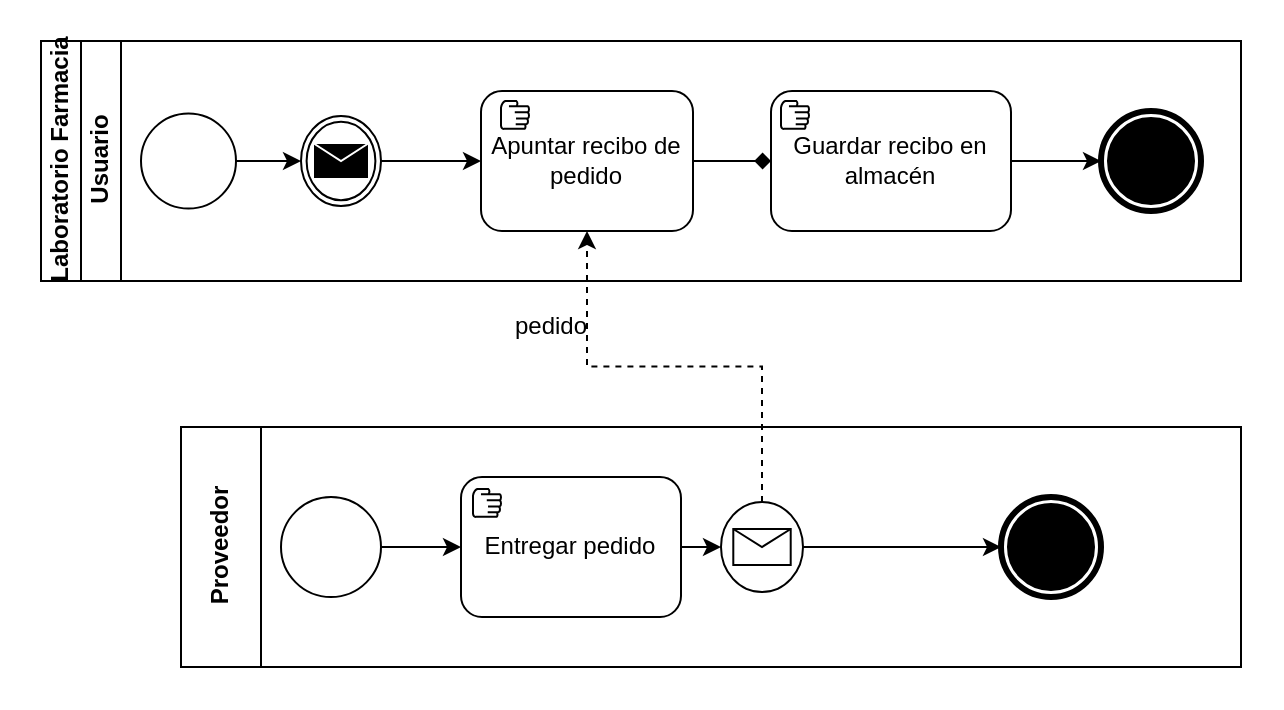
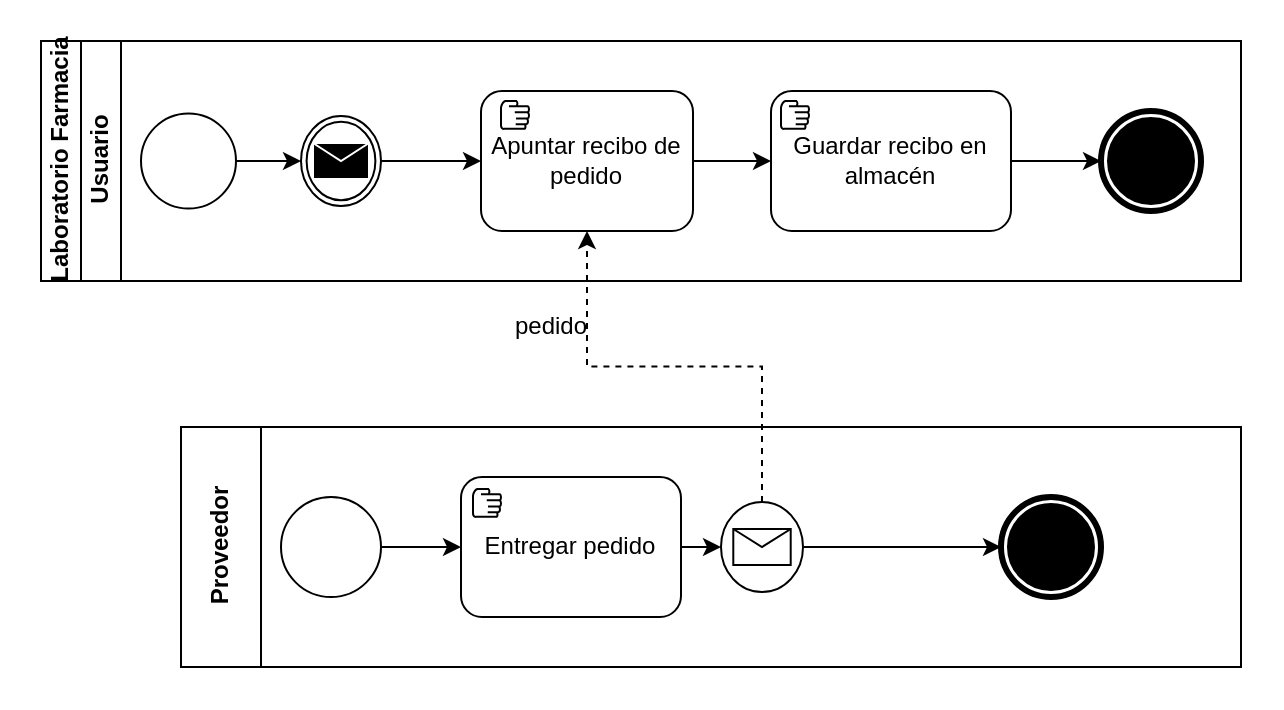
  <mxCell id="0" />
  <mxCell id="1" parent="0" />
  <mxCell id="2" value="Laboratorio Farmacia" style="swimlane;html=1;childLayout=stackLayout;resizeParent=1;resizeParentMax=0;horizontal=0;startSize=20;horizontalStack=0;" parent="1" vertex="1"><mxGeometry x="20" y="20" width="600" height="120" as="geometry" /></mxCell>
  <mxCell id="3" value="Usuario" style="swimlane;html=1;startSize=20;horizontal=0;" parent="2" vertex="1"><mxGeometry x="20" width="580" height="120" as="geometry" /></mxCell>
  <mxCell id="4" value="" style="shape=mxgraph.bpmn.shape;html=1;verticalLabelPosition=bottom;labelBackgroundColor=#ffffff;verticalAlign=top;align=center;perimeter=ellipsePerimeter;outlineConnect=0;outline=throwing;symbol=message;" parent="3" vertex="1"><mxGeometry x="110" y="37.5" width="40" height="45" as="geometry" /></mxCell>
  <mxCell id="5" value="Apuntar recibo de pedido" style="shape=ext;rounded=1;html=1;whiteSpace=wrap;" parent="3" vertex="1"><mxGeometry x="200" y="25" width="106" height="70" as="geometry" /></mxCell>
  <mxCell id="6" style="edgeStyle=orthogonalEdgeStyle;rounded=0;orthogonalLoop=1;jettySize=auto;html=1;entryX=0;entryY=0.5;entryDx=0;entryDy=0;" parent="3" source="4" target="5" edge="1"><mxGeometry relative="1" as="geometry"><mxPoint x="140" y="60" as="targetPoint" /></mxGeometry></mxCell>
  <mxCell id="7" style="edgeStyle=orthogonalEdgeStyle;rounded=0;orthogonalLoop=1;jettySize=auto;html=1;exitX=1;exitY=0.5;exitDx=0;exitDy=0;" parent="3" source="8" target="11" edge="1"><mxGeometry relative="1" as="geometry"><mxPoint x="441" y="60" as="sourcePoint" /></mxGeometry></mxCell>
  <mxCell id="8" value="Guardar recibo en almacén" style="shape=ext;rounded=1;html=1;whiteSpace=wrap;" parent="3" vertex="1"><mxGeometry x="345" y="25" width="120" height="70" as="geometry" /></mxCell>
- <mxCell id="9" style="edgeStyle=orthogonalEdgeStyle;rounded=0;orthogonalLoop=1;jettySize=auto;html=1;exitX=1;exitY=0.5;exitDx=0;exitDy=0;entryX=0;entryY=0.5;entryDx=0;entryDy=0;endArrow=diamond;" parent="3" source="5" target="8" edge="1"><mxGeometry relative="1" as="geometry"><mxPoint x="300" y="60" as="targetPoint" /><mxPoint x="271" y="60" as="sourcePoint" /></mxGeometry></mxCell>
+ <mxCell id="9" style="edgeStyle=orthogonalEdgeStyle;rounded=0;orthogonalLoop=1;jettySize=auto;html=1;exitX=1;exitY=0.5;exitDx=0;exitDy=0;entryX=0;entryY=0.5;entryDx=0;entryDy=0;" parent="3" source="5" target="8" edge="1"><mxGeometry relative="1" as="geometry"><mxPoint x="300" y="60" as="targetPoint" /><mxPoint x="271" y="60" as="sourcePoint" /></mxGeometry></mxCell>
  <mxCell id="10" value="" style="shape=mxgraph.bpmn.manual_task;html=1;outlineConnect=0;" parent="3" vertex="1"><mxGeometry x="210" y="30" width="14" height="14" as="geometry" /></mxCell>
  <mxCell id="11" value="" style="shape=mxgraph.bpmn.shape;html=1;verticalLabelPosition=bottom;labelBackgroundColor=#ffffff;verticalAlign=top;align=center;perimeter=ellipsePerimeter;outlineConnect=0;outline=end;symbol=terminate;" parent="3" vertex="1"><mxGeometry x="510" y="35" width="50" height="50" as="geometry" /></mxCell>
  <mxCell id="12" value="" style="shape=mxgraph.bpmn.manual_task;html=1;outlineConnect=0;" parent="3" vertex="1"><mxGeometry x="350" y="30" width="14" height="14" as="geometry" /></mxCell>
  <mxCell id="13" style="edgeStyle=orthogonalEdgeStyle;rounded=0;orthogonalLoop=1;jettySize=auto;html=1;exitX=1;exitY=0.5;exitDx=0;exitDy=0;entryX=0;entryY=0.5;entryDx=0;entryDy=0;" edge="1" parent="3" source="14" target="4"><mxGeometry relative="1" as="geometry" /></mxCell>
  <mxCell id="14" value="" style="ellipse;whiteSpace=wrap;html=1;aspect=fixed;" vertex="1" parent="3"><mxGeometry x="30" y="36.25" width="47.5" height="47.5" as="geometry" /></mxCell>
  <mxCell id="15" value="Proveedor" style="swimlane;html=1;startSize=40;horizontal=0;" parent="1" vertex="1"><mxGeometry x="90" y="213" width="530" height="120" as="geometry" /></mxCell>
  <mxCell id="16" style="edgeStyle=orthogonalEdgeStyle;rounded=0;orthogonalLoop=1;jettySize=auto;html=1;" parent="15" source="17" target="19" edge="1"><mxGeometry relative="1" as="geometry" /></mxCell>
  <mxCell id="17" value="" style="shape=mxgraph.bpmn.shape;html=1;verticalLabelPosition=bottom;labelBackgroundColor=#ffffff;verticalAlign=top;align=center;perimeter=ellipsePerimeter;outlineConnect=0;outline=standard;symbol=general;" parent="15" vertex="1"><mxGeometry x="50" y="35" width="50" height="50" as="geometry" /></mxCell>
  <mxCell id="18" style="edgeStyle=orthogonalEdgeStyle;rounded=0;orthogonalLoop=1;jettySize=auto;html=1;exitX=1;exitY=0.5;exitDx=0;exitDy=0;entryX=0;entryY=0.5;entryDx=0;entryDy=0;" parent="15" source="19" target="22" edge="1"><mxGeometry relative="1" as="geometry" /></mxCell>
  <mxCell id="19" value="Entregar pedido" style="shape=ext;rounded=1;html=1;whiteSpace=wrap;" parent="15" vertex="1"><mxGeometry x="140" y="25" width="110" height="70" as="geometry" /></mxCell>
  <mxCell id="20" value="" style="shape=mxgraph.bpmn.manual_task;html=1;outlineConnect=0;" parent="15" vertex="1"><mxGeometry x="146" y="31" width="14" height="14" as="geometry" /></mxCell>
  <mxCell id="21" style="edgeStyle=orthogonalEdgeStyle;rounded=0;orthogonalLoop=1;jettySize=auto;html=1;exitX=1;exitY=0.5;exitDx=0;exitDy=0;entryX=0;entryY=0.5;entryDx=0;entryDy=0;" edge="1" parent="15" source="22" target="23"><mxGeometry relative="1" as="geometry" /></mxCell>
  <mxCell id="22" value="" style="shape=mxgraph.bpmn.shape;html=1;verticalLabelPosition=bottom;labelBackgroundColor=#ffffff;verticalAlign=top;align=center;perimeter=ellipsePerimeter;outlineConnect=0;outline=standard;symbol=message;" parent="15" vertex="1"><mxGeometry x="270" y="37.5" width="41" height="45" as="geometry" /></mxCell>
  <mxCell id="23" value="" style="shape=mxgraph.bpmn.shape;html=1;verticalLabelPosition=bottom;labelBackgroundColor=#ffffff;verticalAlign=top;align=center;perimeter=ellipsePerimeter;outlineConnect=0;outline=end;symbol=terminate;" vertex="1" parent="15"><mxGeometry x="410" y="35" width="50" height="50" as="geometry" /></mxCell>
  <mxCell id="24" style="edgeStyle=orthogonalEdgeStyle;rounded=0;orthogonalLoop=1;jettySize=auto;html=1;exitX=0.5;exitY=0;exitDx=0;exitDy=0;dashed=1;entryX=0.5;entryY=1;entryDx=0;entryDy=0;" parent="1" source="22" edge="1" target="5"><mxGeometry relative="1" as="geometry"><mxPoint x="180" y="103" as="targetPoint" /></mxGeometry></mxCell>
  <mxCell id="25" value="pedido" style="text;html=1;align=center;verticalAlign=middle;resizable=0;points=[];autosize=1;" parent="1" vertex="1"><mxGeometry x="250" y="153" width="50" height="20" as="geometry" /></mxCell>
